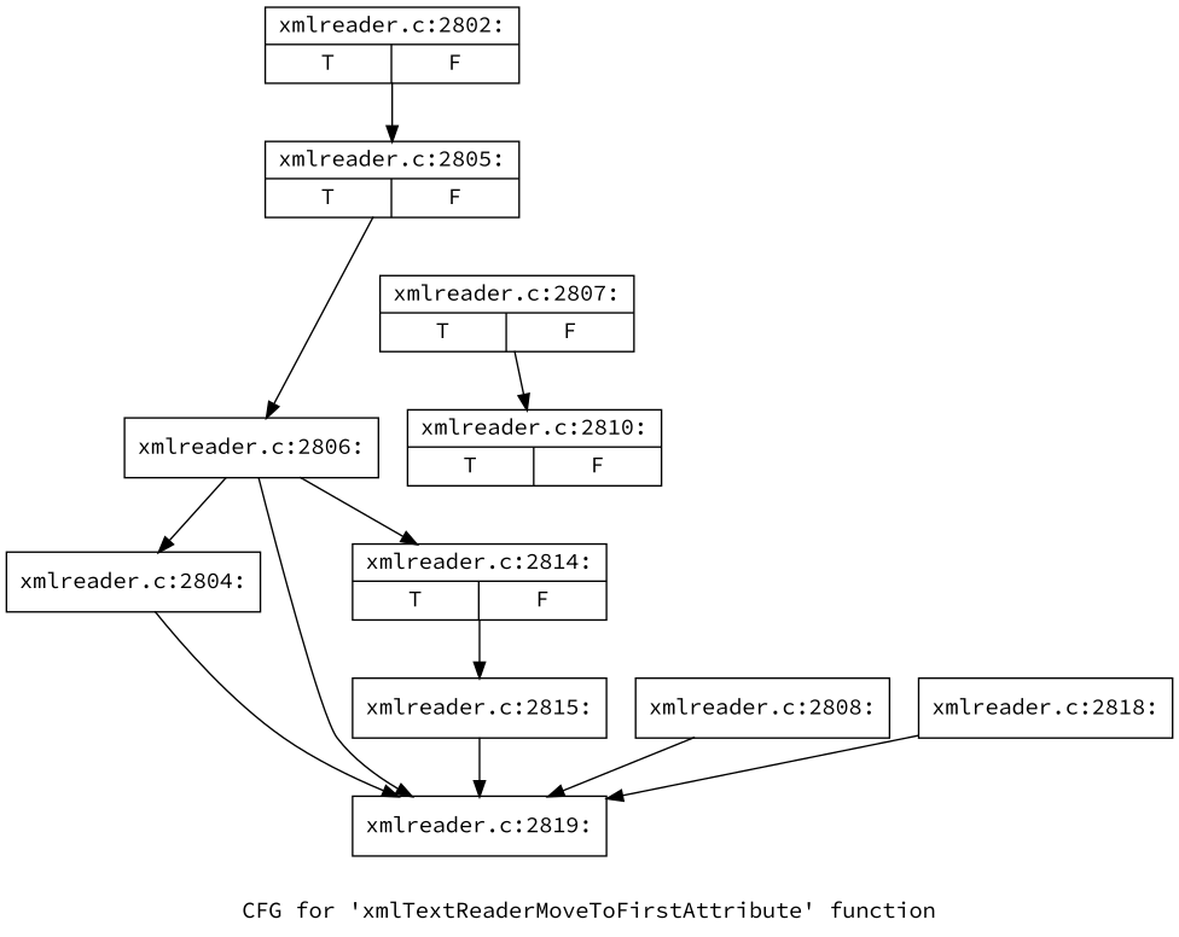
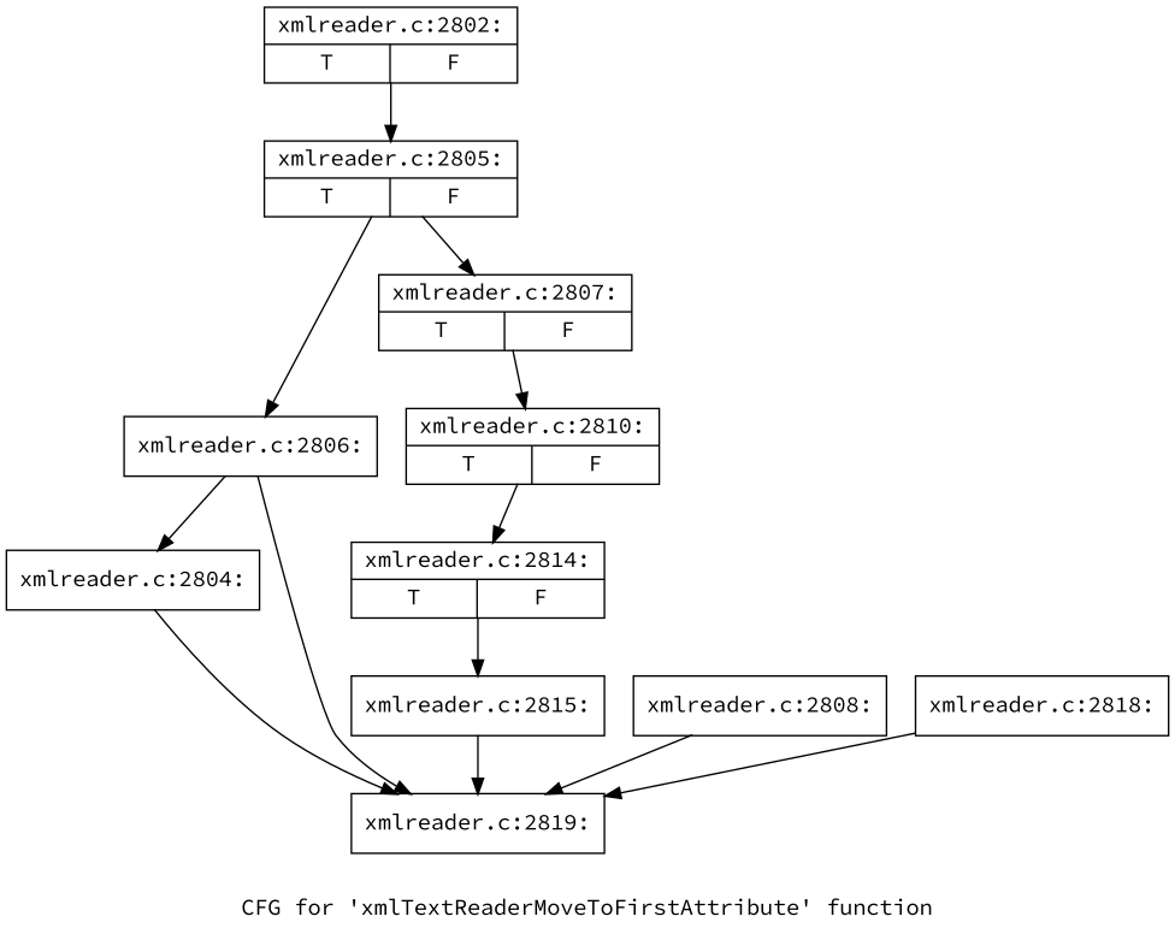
  digraph {
    fontname="Source Code Pro"
    label="CFG for 'xmlTextReaderMoveToFirstAttribute' function"
    node [fontname="Source Code Pro" shape=record]
    edge [fontname="Source Code Pro"]
    n1 [label="{xmlreader.c:2802:|{<s0>T|<s1>F}}"]
    n2 [label="{xmlreader.c:2805:|{<s0>T|<s1>F}}"]
    n3 [label="{xmlreader.c:2804:}"]
    n4 [label="{xmlreader.c:2819:}"]
    n5 [label="{xmlreader.c:2806:}"]
    n6 [label="{xmlreader.c:2807:|{<s0>T|<s1>F}}"]
    n7 [label="{xmlreader.c:2810:|{<s0>T|<s1>F}}"]
    n8 [label="{xmlreader.c:2808:}"]
    n9 [label="{xmlreader.c:2814:|{<s0>T|<s1>F}}"]
    n10 [label="{xmlreader.c:2815:}"]
    n11 [label="{xmlreader.c:2818:}"]
    n1 -> n2
    n2 -> n5
+   n2 -> n6
    n3 -> n4
    n5 -> n3
    n5 -> n4
    n6 -> n7
-   n5 -> n9
+   n7 -> n9
    n8 -> n4
    n9 -> n10
    n10 -> n4
    n11 -> n4
  }
